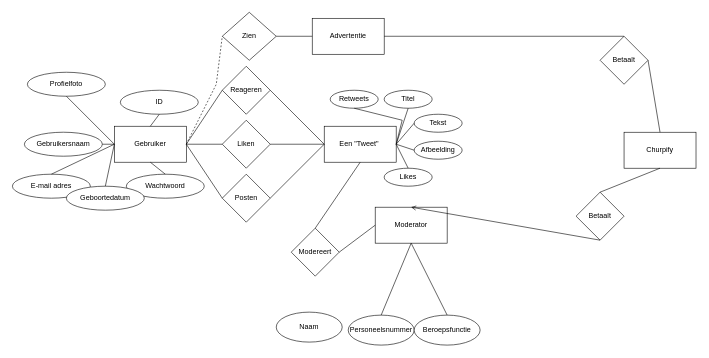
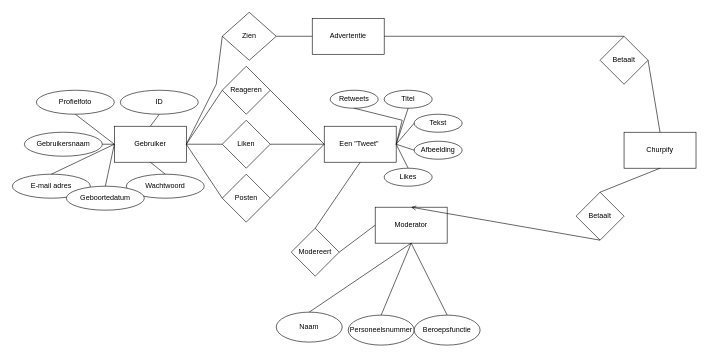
  <mxCell id="0" />
  <mxCell id="1" parent="0" />
  <mxCell id="2" value="Gebruiker" style="rounded=0;whiteSpace=wrap;html=1;" vertex="1" parent="1"><mxGeometry x="190" y="210" width="120" height="60" as="geometry" /></mxCell>
  <mxCell id="3" value="Liken" style="rhombus;whiteSpace=wrap;html=1;" vertex="1" parent="1"><mxGeometry x="370" y="200" width="80" height="80" as="geometry" /></mxCell>
  <mxCell id="4" value="Een &quot;Tweet&quot;&amp;nbsp;" style="rounded=0;whiteSpace=wrap;html=1;" vertex="1" parent="1"><mxGeometry x="540" y="210" width="120" height="60" as="geometry" /></mxCell>
  <mxCell id="5" value="E-mail adres" style="ellipse;whiteSpace=wrap;html=1;" vertex="1" parent="1"><mxGeometry x="20" y="290" width="130" height="40" as="geometry" /></mxCell>
  <mxCell id="6" value="Gebruikersnaam" style="ellipse;whiteSpace=wrap;html=1;" vertex="1" parent="1"><mxGeometry x="40" y="220" width="130" height="40" as="geometry" /></mxCell>
- <mxCell id="7" value="Profielfoto" style="ellipse;whiteSpace=wrap;html=1;" vertex="1" parent="1"><mxGeometry x="45" y="120" width="130" height="40" as="geometry" /></mxCell>
+ <mxCell id="7" value="Profielfoto" style="ellipse;whiteSpace=wrap;html=1;" vertex="1" parent="1"><mxGeometry x="60" y="150" width="130" height="40" as="geometry" /></mxCell>
  <mxCell id="8" value="Wachtwoord" style="ellipse;whiteSpace=wrap;html=1;" vertex="1" parent="1"><mxGeometry x="210" y="290" width="130" height="40" as="geometry" /></mxCell>
  <mxCell id="9" value="ID" style="ellipse;whiteSpace=wrap;html=1;" vertex="1" parent="1"><mxGeometry x="200" y="150" width="130" height="40" as="geometry" /></mxCell>
  <mxCell id="10" value="Posten" style="rhombus;whiteSpace=wrap;html=1;" vertex="1" parent="1"><mxGeometry x="370" y="290" width="80" height="80" as="geometry" /></mxCell>
  <mxCell id="11" value="" style="endArrow=none;html=1;rounded=0;entryX=0;entryY=0.5;entryDx=0;entryDy=0;exitX=1;exitY=0.5;exitDx=0;exitDy=0;" edge="1" parent="1" source="10" target="4"><mxGeometry width="50" height="50" relative="1" as="geometry"><mxPoint x="420" y="330" as="sourcePoint" /><mxPoint x="470" y="280" as="targetPoint" /></mxGeometry></mxCell>
  <mxCell id="12" value="" style="endArrow=none;html=1;rounded=0;entryX=0;entryY=0.5;entryDx=0;entryDy=0;exitX=1;exitY=0.5;exitDx=0;exitDy=0;" edge="1" parent="1" source="3" target="4"><mxGeometry width="50" height="50" relative="1" as="geometry"><mxPoint x="480" y="300" as="sourcePoint" /><mxPoint x="550" y="250" as="targetPoint" /></mxGeometry></mxCell>
  <mxCell id="13" value="" style="endArrow=none;html=1;rounded=0;exitX=1;exitY=0.5;exitDx=0;exitDy=0;entryX=0;entryY=0.5;entryDx=0;entryDy=0;" edge="1" parent="1" source="2" target="3"><mxGeometry width="50" height="50" relative="1" as="geometry"><mxPoint x="420" y="330" as="sourcePoint" /><mxPoint x="470" y="280" as="targetPoint" /></mxGeometry></mxCell>
  <mxCell id="14" value="" style="endArrow=none;html=1;rounded=0;exitX=1;exitY=0.5;exitDx=0;exitDy=0;entryX=0;entryY=0.5;entryDx=0;entryDy=0;" edge="1" parent="1" source="2" target="10"><mxGeometry width="50" height="50" relative="1" as="geometry"><mxPoint x="420" y="330" as="sourcePoint" /><mxPoint x="470" y="280" as="targetPoint" /></mxGeometry></mxCell>
  <mxCell id="15" value="" style="endArrow=none;html=1;rounded=0;exitX=0.5;exitY=0;exitDx=0;exitDy=0;entryX=0.5;entryY=1;entryDx=0;entryDy=0;" edge="1" parent="1" source="8" target="2"><mxGeometry width="50" height="50" relative="1" as="geometry"><mxPoint x="420" y="330" as="sourcePoint" /><mxPoint x="470" y="280" as="targetPoint" /></mxGeometry></mxCell>
  <mxCell id="16" value="" style="endArrow=none;html=1;rounded=0;exitX=0.5;exitY=0;exitDx=0;exitDy=0;entryX=0;entryY=0.5;entryDx=0;entryDy=0;" edge="1" parent="1" source="5" target="2"><mxGeometry width="50" height="50" relative="1" as="geometry"><mxPoint x="420" y="330" as="sourcePoint" /><mxPoint x="470" y="280" as="targetPoint" /></mxGeometry></mxCell>
  <mxCell id="17" value="" style="endArrow=none;html=1;rounded=0;exitX=1;exitY=0.5;exitDx=0;exitDy=0;entryX=0;entryY=0.5;entryDx=0;entryDy=0;" edge="1" parent="1" source="6" target="2"><mxGeometry width="50" height="50" relative="1" as="geometry"><mxPoint x="420" y="330" as="sourcePoint" /><mxPoint x="470" y="280" as="targetPoint" /></mxGeometry></mxCell>
  <mxCell id="18" value="" style="endArrow=none;html=1;rounded=0;entryX=0.5;entryY=1;entryDx=0;entryDy=0;exitX=0;exitY=0.5;exitDx=0;exitDy=0;" edge="1" parent="1" source="2" target="7"><mxGeometry width="50" height="50" relative="1" as="geometry"><mxPoint x="420" y="330" as="sourcePoint" /><mxPoint x="470" y="280" as="targetPoint" /></mxGeometry></mxCell>
  <mxCell id="19" value="" style="endArrow=none;html=1;rounded=0;exitX=0.5;exitY=1;exitDx=0;exitDy=0;entryX=0.5;entryY=0;entryDx=0;entryDy=0;" edge="1" parent="1" source="9" target="2"><mxGeometry width="50" height="50" relative="1" as="geometry"><mxPoint x="420" y="330" as="sourcePoint" /><mxPoint x="470" y="280" as="targetPoint" /></mxGeometry></mxCell>
  <mxCell id="20" value="Moderator" style="rounded=0;whiteSpace=wrap;html=1;" vertex="1" parent="1"><mxGeometry x="625" y="345" width="120" height="60" as="geometry" /></mxCell>
  <mxCell id="21" value="Modereert" style="rhombus;whiteSpace=wrap;html=1;" vertex="1" parent="1"><mxGeometry x="485" y="380" width="80" height="80" as="geometry" /></mxCell>
  <mxCell id="22" value="" style="endArrow=none;html=1;rounded=0;exitX=0;exitY=0.5;exitDx=0;exitDy=0;entryX=1;entryY=0.5;entryDx=0;entryDy=0;" edge="1" parent="1" source="20" target="21"><mxGeometry width="50" height="50" relative="1" as="geometry"><mxPoint x="490" y="330" as="sourcePoint" /><mxPoint x="540" y="430" as="targetPoint" /></mxGeometry></mxCell>
  <mxCell id="23" value="" style="endArrow=none;html=1;rounded=0;exitX=0.5;exitY=0;exitDx=0;exitDy=0;entryX=0.5;entryY=1;entryDx=0;entryDy=0;" edge="1" parent="1" source="21" target="4"><mxGeometry width="50" height="50" relative="1" as="geometry"><mxPoint x="490" y="330" as="sourcePoint" /><mxPoint x="540" y="280" as="targetPoint" /></mxGeometry></mxCell>
  <mxCell id="24" value="Naam" style="ellipse;whiteSpace=wrap;html=1;" vertex="1" parent="1"><mxGeometry x="460" y="520" width="110" height="50" as="geometry" /></mxCell>
  <mxCell id="25" value="Personeelsnummer" style="ellipse;whiteSpace=wrap;html=1;" vertex="1" parent="1"><mxGeometry x="580" y="525" width="110" height="50" as="geometry" /></mxCell>
  <mxCell id="26" value="Beroepsfunctie" style="ellipse;whiteSpace=wrap;html=1;" vertex="1" parent="1"><mxGeometry x="690" y="525" width="110" height="50" as="geometry" /></mxCell>
+ <mxCell id="27" value="" style="endArrow=none;html=1;rounded=0;exitX=0.5;exitY=0;exitDx=0;exitDy=0;entryX=0.5;entryY=1;entryDx=0;entryDy=0;" edge="1" parent="1" source="24" target="20"><mxGeometry width="50" height="50" relative="1" as="geometry"><mxPoint x="490" y="330" as="sourcePoint" /><mxPoint x="540" y="280" as="targetPoint" /></mxGeometry></mxCell>
  <mxCell id="28" value="" style="endArrow=none;html=1;rounded=0;exitX=0.5;exitY=0;exitDx=0;exitDy=0;entryX=0.5;entryY=1;entryDx=0;entryDy=0;" edge="1" parent="1" source="25" target="20"><mxGeometry width="50" height="50" relative="1" as="geometry"><mxPoint x="490" y="330" as="sourcePoint" /><mxPoint x="540" y="280" as="targetPoint" /></mxGeometry></mxCell>
  <mxCell id="29" value="" style="endArrow=none;html=1;rounded=0;exitX=0.5;exitY=1;exitDx=0;exitDy=0;entryX=0.5;entryY=0;entryDx=0;entryDy=0;" edge="1" parent="1" source="20" target="26"><mxGeometry width="50" height="50" relative="1" as="geometry"><mxPoint x="490" y="330" as="sourcePoint" /><mxPoint x="540" y="280" as="targetPoint" /></mxGeometry></mxCell>
  <mxCell id="30" value="Reageren" style="rhombus;whiteSpace=wrap;html=1;" vertex="1" parent="1"><mxGeometry x="370" y="110" width="80" height="80" as="geometry" /></mxCell>
  <mxCell id="31" value="" style="endArrow=none;html=1;rounded=0;exitX=1;exitY=0.5;exitDx=0;exitDy=0;entryX=0;entryY=0.5;entryDx=0;entryDy=0;" edge="1" parent="1" source="2" target="30"><mxGeometry width="50" height="50" relative="1" as="geometry"><mxPoint x="320" y="240" as="sourcePoint" /><mxPoint x="540" y="280" as="targetPoint" /></mxGeometry></mxCell>
  <mxCell id="32" value="" style="endArrow=none;html=1;rounded=0;exitX=0;exitY=0.5;exitDx=0;exitDy=0;entryX=1;entryY=0.5;entryDx=0;entryDy=0;" edge="1" parent="1" source="4" target="30"><mxGeometry width="50" height="50" relative="1" as="geometry"><mxPoint x="320" y="250" as="sourcePoint" /><mxPoint x="374" y="150" as="targetPoint" /></mxGeometry></mxCell>
  <mxCell id="33" value="Zien" style="rhombus;whiteSpace=wrap;html=1;" vertex="1" parent="1"><mxGeometry x="370" y="20" width="90" height="80" as="geometry" /></mxCell>
  <mxCell id="34" value="Advertentie" style="rounded=0;whiteSpace=wrap;html=1;" vertex="1" parent="1"><mxGeometry x="520" y="30" width="120" height="60" as="geometry" /></mxCell>
- <mxCell id="35" value="" style="endArrow=none;html=1;rounded=0;exitX=1;exitY=0.5;exitDx=0;exitDy=0;entryX=0;entryY=0.5;entryDx=0;entryDy=0;dashed=1;" edge="1" parent="1" source="2" target="33"><mxGeometry width="50" height="50" relative="1" as="geometry"><mxPoint x="490" y="330" as="sourcePoint" /><mxPoint x="360" y="60" as="targetPoint" /><Array as="points"><mxPoint x="360" y="140" /></Array></mxGeometry></mxCell>
+ <mxCell id="35" value="" style="endArrow=none;html=1;rounded=0;exitX=1;exitY=0.5;exitDx=0;exitDy=0;entryX=0;entryY=0.5;entryDx=0;entryDy=0;" edge="1" parent="1" source="2" target="33"><mxGeometry width="50" height="50" relative="1" as="geometry"><mxPoint x="490" y="330" as="sourcePoint" /><mxPoint x="360" y="60" as="targetPoint" /><Array as="points"><mxPoint x="360" y="140" /></Array></mxGeometry></mxCell>
  <mxCell id="36" value="" style="endArrow=none;html=1;rounded=0;exitX=1;exitY=0.5;exitDx=0;exitDy=0;entryX=0;entryY=0.5;entryDx=0;entryDy=0;" edge="1" parent="1" source="33" target="34"><mxGeometry width="50" height="50" relative="1" as="geometry"><mxPoint x="490" y="330" as="sourcePoint" /><mxPoint x="540" y="280" as="targetPoint" /></mxGeometry></mxCell>
  <mxCell id="37" value="Betaalt" style="rhombus;whiteSpace=wrap;html=1;" vertex="1" parent="1"><mxGeometry x="1000" y="60" width="80" height="80" as="geometry" /></mxCell>
  <mxCell id="38" value="Churpify" style="rounded=0;whiteSpace=wrap;html=1;" vertex="1" parent="1"><mxGeometry x="1040" y="220" width="120" height="60" as="geometry" /></mxCell>
  <mxCell id="39" value="" style="endArrow=none;html=1;rounded=0;exitX=1;exitY=0.5;exitDx=0;exitDy=0;entryX=0.5;entryY=0;entryDx=0;entryDy=0;" edge="1" parent="1" source="34" target="37"><mxGeometry width="50" height="50" relative="1" as="geometry"><mxPoint x="490" y="330" as="sourcePoint" /><mxPoint x="540" y="280" as="targetPoint" /></mxGeometry></mxCell>
  <mxCell id="40" value="" style="endArrow=none;html=1;rounded=0;exitX=1;exitY=0.5;exitDx=0;exitDy=0;entryX=0.5;entryY=0;entryDx=0;entryDy=0;" edge="1" parent="1" source="37" target="38"><mxGeometry width="50" height="50" relative="1" as="geometry"><mxPoint x="490" y="330" as="sourcePoint" /><mxPoint x="540" y="280" as="targetPoint" /></mxGeometry></mxCell>
  <mxCell id="41" value="Betaalt" style="rhombus;whiteSpace=wrap;html=1;" vertex="1" parent="1"><mxGeometry x="960" y="320" width="80" height="80" as="geometry" /></mxCell>
  <mxCell id="42" value="" style="endArrow=none;html=1;rounded=0;exitX=0.5;exitY=0;exitDx=0;exitDy=0;entryX=0.5;entryY=1;entryDx=0;entryDy=0;" edge="1" parent="1" source="41" target="38"><mxGeometry width="50" height="50" relative="1" as="geometry"><mxPoint x="490" y="310" as="sourcePoint" /><mxPoint x="540" y="260" as="targetPoint" /></mxGeometry></mxCell>
  <mxCell id="43" value="" style="endArrow=open;html=1;rounded=0;entryX=0.5;entryY=0;entryDx=0;entryDy=0;exitX=0.5;exitY=1;exitDx=0;exitDy=0;endFill=0;" edge="1" parent="1" source="41" target="20"><mxGeometry width="50" height="50" relative="1" as="geometry"><mxPoint x="490" y="310" as="sourcePoint" /><mxPoint x="540" y="260" as="targetPoint" /></mxGeometry></mxCell>
  <mxCell id="44" value="Geboortedatum" style="ellipse;whiteSpace=wrap;html=1;" vertex="1" parent="1"><mxGeometry x="110" y="310" width="130" height="40" as="geometry" /></mxCell>
  <mxCell id="45" value="" style="endArrow=none;html=1;rounded=0;exitX=0.5;exitY=0;exitDx=0;exitDy=0;entryX=0;entryY=0.5;entryDx=0;entryDy=0;" edge="1" parent="1" source="44" target="2"><mxGeometry width="50" height="50" relative="1" as="geometry"><mxPoint x="490" y="410" as="sourcePoint" /><mxPoint x="540" y="360" as="targetPoint" /></mxGeometry></mxCell>
  <mxCell id="46" value="Likes" style="ellipse;whiteSpace=wrap;html=1;" vertex="1" parent="1"><mxGeometry x="640" y="280" width="80" height="30" as="geometry" /></mxCell>
  <mxCell id="47" value="Tekst" style="ellipse;whiteSpace=wrap;html=1;" vertex="1" parent="1"><mxGeometry x="690" y="190" width="80" height="30" as="geometry" /></mxCell>
  <mxCell id="48" value="Afbeelding" style="ellipse;whiteSpace=wrap;html=1;" vertex="1" parent="1"><mxGeometry x="690" y="235" width="80" height="30" as="geometry" /></mxCell>
  <mxCell id="49" value="Titel" style="ellipse;whiteSpace=wrap;html=1;" vertex="1" parent="1"><mxGeometry x="640" y="150" width="80" height="30" as="geometry" /></mxCell>
  <mxCell id="50" value="Retweets" style="ellipse;whiteSpace=wrap;html=1;" vertex="1" parent="1"><mxGeometry x="550" y="150" width="80" height="30" as="geometry" /></mxCell>
  <mxCell id="51" value="" style="endArrow=none;html=1;rounded=0;exitX=1;exitY=0.5;exitDx=0;exitDy=0;entryX=0;entryY=0.5;entryDx=0;entryDy=0;" edge="1" parent="1" source="4" target="47"><mxGeometry width="50" height="50" relative="1" as="geometry"><mxPoint x="970" y="210" as="sourcePoint" /><mxPoint x="1020" y="160" as="targetPoint" /></mxGeometry></mxCell>
  <mxCell id="52" value="" style="endArrow=none;html=1;rounded=0;exitX=1;exitY=0.5;exitDx=0;exitDy=0;entryX=0;entryY=0.5;entryDx=0;entryDy=0;" edge="1" parent="1" source="4" target="48"><mxGeometry width="50" height="50" relative="1" as="geometry"><mxPoint x="670" y="250" as="sourcePoint" /><mxPoint x="700" y="215" as="targetPoint" /></mxGeometry></mxCell>
  <mxCell id="53" value="" style="endArrow=none;html=1;rounded=0;exitX=1;exitY=0.5;exitDx=0;exitDy=0;entryX=0.5;entryY=0;entryDx=0;entryDy=0;" edge="1" parent="1" source="4" target="46"><mxGeometry width="50" height="50" relative="1" as="geometry"><mxPoint x="670" y="250" as="sourcePoint" /><mxPoint x="700" y="260" as="targetPoint" /></mxGeometry></mxCell>
  <mxCell id="54" value="" style="endArrow=none;html=1;rounded=0;exitX=1;exitY=0.5;exitDx=0;exitDy=0;entryX=0.5;entryY=1;entryDx=0;entryDy=0;" edge="1" parent="1" source="4" target="49"><mxGeometry width="50" height="50" relative="1" as="geometry"><mxPoint x="660" y="240" as="sourcePoint" /><mxPoint x="1020" y="160" as="targetPoint" /></mxGeometry></mxCell>
  <mxCell id="55" value="" style="endArrow=none;html=1;rounded=0;entryX=0.5;entryY=1;entryDx=0;entryDy=0;exitX=1;exitY=0.5;exitDx=0;exitDy=0;" edge="1" parent="1" source="4" target="50"><mxGeometry width="50" height="50" relative="1" as="geometry"><mxPoint x="970" y="210" as="sourcePoint" /><mxPoint x="1020" y="160" as="targetPoint" /><Array as="points"><mxPoint x="670" y="200" /></Array></mxGeometry></mxCell>
